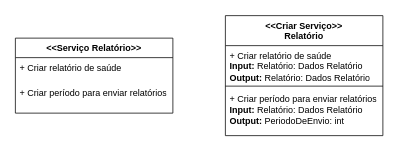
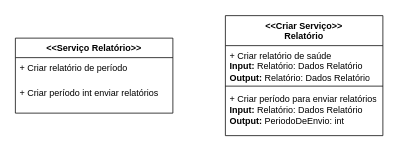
  <mxCell id="0" />
  <mxCell id="1" parent="0" />
  <mxCell id="2" value="&lt;b&gt;&amp;lt;&amp;lt;Serviço Relatório&amp;gt;&amp;gt;&lt;/b&gt;" style="swimlane;fontStyle=0;childLayout=stackLayout;horizontal=1;startSize=26;fillColor=none;horizontalStack=0;resizeParent=1;resizeParentMax=0;resizeLast=0;collapsible=1;marginBottom=0;whiteSpace=wrap;html=1;" vertex="1" parent="1"><mxGeometry x="20" y="50" width="210" height="100" as="geometry" /></mxCell>
- <mxCell id="3" value="+ Criar relatório de saúde" style="text;strokeColor=none;fillColor=none;align=left;verticalAlign=top;spacingLeft=4;spacingRight=4;overflow=hidden;rotatable=0;points=[[0,0.5],[1,0.5]];portConstraint=eastwest;whiteSpace=wrap;html=1;" vertex="1" parent="2"><mxGeometry y="26" width="210" height="34" as="geometry" /></mxCell>
- <mxCell id="4" value="+ Criar período para enviar relatórios" style="text;strokeColor=none;fillColor=none;align=left;verticalAlign=top;spacingLeft=4;spacingRight=4;overflow=hidden;rotatable=0;points=[[0,0.5],[1,0.5]];portConstraint=eastwest;whiteSpace=wrap;html=1;" vertex="1" parent="2"><mxGeometry y="60" width="210" height="40" as="geometry" /></mxCell>
+ <mxCell id="3" value="+ Criar relatório de período" style="text;strokeColor=none;fillColor=none;align=left;verticalAlign=top;spacingLeft=4;spacingRight=4;overflow=hidden;rotatable=0;points=[[0,0.5],[1,0.5]];portConstraint=eastwest;whiteSpace=wrap;html=1;" vertex="1" parent="2"><mxGeometry y="26" width="210" height="34" as="geometry" /></mxCell>
+ <mxCell id="4" value="+ Criar período int enviar relatórios" style="text;strokeColor=none;fillColor=none;align=left;verticalAlign=top;spacingLeft=4;spacingRight=4;overflow=hidden;rotatable=0;points=[[0,0.5],[1,0.5]];portConstraint=eastwest;whiteSpace=wrap;html=1;" vertex="1" parent="2"><mxGeometry y="60" width="210" height="40" as="geometry" /></mxCell>
  <mxCell id="5" value="&amp;lt;&amp;lt;Criar Serviço&amp;gt;&amp;gt;&lt;div&gt;Relatório&lt;/div&gt;" style="swimlane;fontStyle=1;align=center;verticalAlign=top;childLayout=stackLayout;horizontal=1;startSize=40;horizontalStack=0;resizeParent=1;resizeParentMax=0;resizeLast=0;collapsible=1;marginBottom=0;whiteSpace=wrap;html=1;" vertex="1" parent="1"><mxGeometry x="300" y="20" width="210" height="160" as="geometry" /></mxCell>
  <mxCell id="6" value="+ Criar relatório de saúde&lt;div&gt;&lt;b&gt;Input:&lt;/b&gt; Relatório: Dados Relatório&lt;/div&gt;&lt;div&gt;&lt;b&gt;Output:&lt;/b&gt; Relatório: Dados Relatório&lt;/div&gt;" style="text;strokeColor=none;fillColor=none;align=left;verticalAlign=top;spacingLeft=4;spacingRight=4;overflow=hidden;rotatable=0;points=[[0,0.5],[1,0.5]];portConstraint=eastwest;whiteSpace=wrap;html=1;" vertex="1" parent="5"><mxGeometry y="40" width="210" height="50" as="geometry" /></mxCell>
  <mxCell id="7" value="" style="line;strokeWidth=1;fillColor=none;align=left;verticalAlign=middle;spacingTop=-1;spacingLeft=3;spacingRight=3;rotatable=0;labelPosition=right;points=[];portConstraint=eastwest;strokeColor=inherit;" vertex="1" parent="5"><mxGeometry y="90" width="210" height="8" as="geometry" /></mxCell>
  <mxCell id="8" value="+ Criar período para enviar relatórios&lt;div&gt;&lt;div&gt;&lt;b&gt;Input:&lt;/b&gt;&lt;span style=&quot;background-color: transparent; color: light-dark(rgb(0, 0, 0), rgb(255, 255, 255));&quot;&gt;&amp;nbsp;R&lt;/span&gt;&lt;span style=&quot;background-color: transparent; color: light-dark(rgb(0, 0, 0), rgb(255, 255, 255));&quot;&gt;elatório: Dados Relatório&lt;/span&gt;&lt;/div&gt;&lt;div&gt;&lt;b&gt;Output:&lt;/b&gt; PeriodoDeEnvio: int&lt;/div&gt;&lt;/div&gt;" style="text;strokeColor=none;fillColor=none;align=left;verticalAlign=top;spacingLeft=4;spacingRight=4;overflow=hidden;rotatable=0;points=[[0,0.5],[1,0.5]];portConstraint=eastwest;whiteSpace=wrap;html=1;" vertex="1" parent="5"><mxGeometry y="98" width="210" height="62" as="geometry" /></mxCell>
